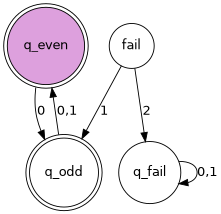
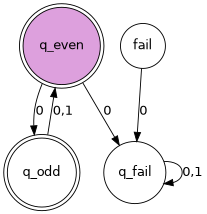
  digraph {
    fontname="DejaVu Sans"
    rankdir=TB
    node [fillcolor=white fontname="DejaVu Sans" shape=doublecircle style=filled]
    edge [fontname="DejaVu Sans"]
    q_even [fillcolor=plum]
    q_odd
    q_fail [shape=circle]
    n4 [label=fail shape=circle]
    q_even -> q_odd [label=0]
+   q_even -> q_fail [label=0]
    q_odd -> q_even [label="0,1"]
    q_fail -> q_fail [label="0,1"]
-   n4 -> q_odd [label=1]
-   n4 -> q_fail [label=2]
+   n4 -> q_fail [label=0]
  }
